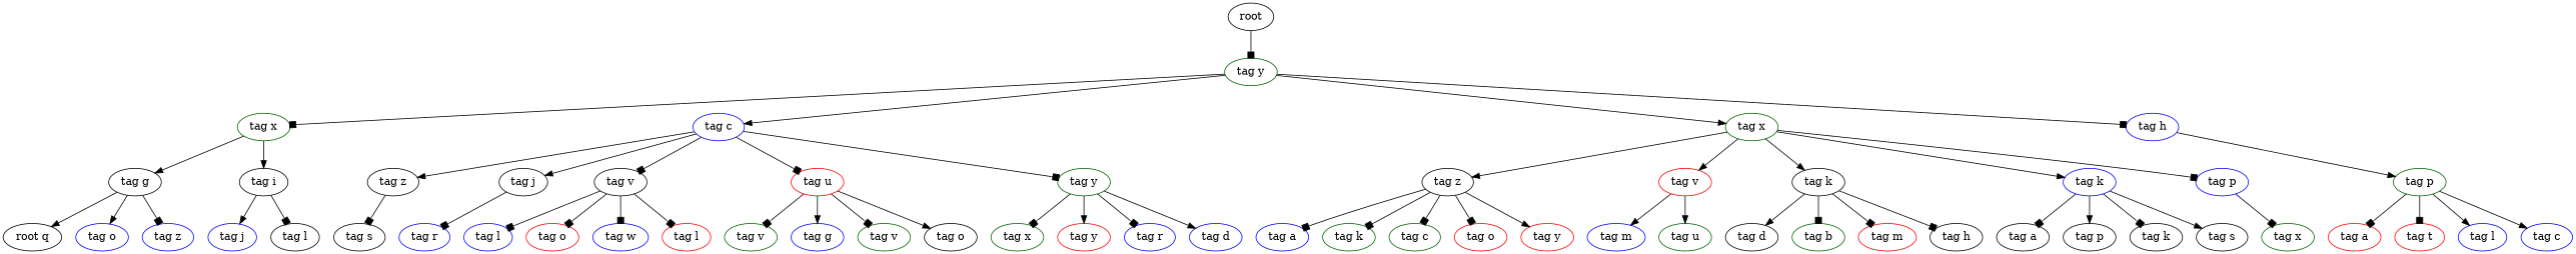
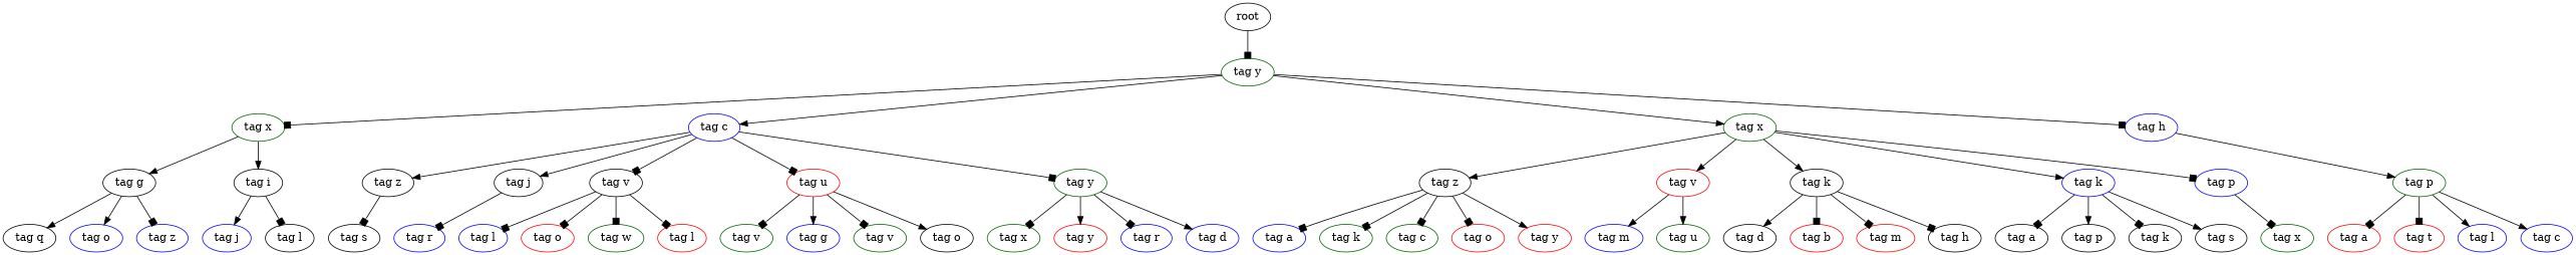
  digraph {
    node [color=black]
    edge [arrowhead=box]
    n1 [label=root]
    n2 [color=darkgreen label="tag y"]
    n3 [color=darkgreen label="tag x"]
    n4 [color=blue label="tag c"]
    n5 [color=darkgreen label="tag x"]
    n6 [color=blue label="tag h"]
    n7 [label="tag g"]
    n8 [label="tag i"]
    n9 [label="tag z"]
    n10 [label="tag j"]
    n11 [label="tag v"]
    n12 [color=red label="tag u"]
    n13 [color=darkgreen label="tag y"]
    n14 [label="tag z"]
    n15 [color=red label="tag v"]
    n16 [label="tag k"]
    n17 [color=blue label="tag k"]
    n18 [color=blue label="tag p"]
    n19 [color=darkgreen label="tag p"]
-   n20 [label="root q"]
+   n20 [label="tag q"]
    n21 [color=blue label="tag o"]
    n22 [color=blue label="tag z"]
    n23 [color=blue label="tag j"]
    n24 [label="tag l"]
    n25 [label="tag s"]
    n26 [color=blue label="tag r"]
    n27 [color=blue label="tag l"]
    n28 [color=red label="tag o"]
-   n29 [color=blue label="tag w"]
+   n29 [color=darkgreen label="tag w"]
    n30 [color=red label="tag l"]
    n31 [color=darkgreen label="tag v"]
    n32 [color=blue label="tag g"]
    n33 [color=darkgreen label="tag v"]
    n34 [label="tag o"]
    n35 [color=darkgreen label="tag x"]
    n36 [color=red label="tag y"]
    n37 [color=blue label="tag r"]
    n38 [color=blue label="tag d"]
    n39 [color=blue label="tag a"]
    n40 [color=darkgreen label="tag k"]
    n41 [color=darkgreen label="tag c"]
    n42 [color=red label="tag o"]
    n43 [color=red label="tag y"]
    n44 [color=blue label="tag m"]
    n45 [color=darkgreen label="tag u"]
    n46 [label="tag d"]
-   n47 [color=darkgreen label="tag b"]
+   n47 [color=red label="tag b"]
    n48 [color=red label="tag m"]
    n49 [label="tag h"]
    n50 [label="tag a"]
    n51 [label="tag p"]
    n52 [label="tag k"]
    n53 [label="tag s"]
    n54 [color=darkgreen label="tag x"]
    n55 [color=red label="tag a"]
    n56 [color=red label="tag t"]
    n57 [color=blue label="tag l"]
    n58 [color=blue label="tag c"]
    n1 -> n2
    n2 -> n3
    n2 -> n4 [arrowhead=normal]
    n2 -> n5 [arrowhead=normal]
    n2 -> n6
    n3 -> n7 [arrowhead=normal]
    n3 -> n8 [arrowhead=normal]
    n4 -> n9 [arrowhead=normal]
    n4 -> n10 [arrowhead=normal]
    n4 -> n11
    n4 -> n12
    n4 -> n13
    n5 -> n14 [arrowhead=normal]
    n5 -> n15 [arrowhead=normal]
    n5 -> n16 [arrowhead=normal]
    n5 -> n17 [arrowhead=normal]
    n5 -> n18
    n6 -> n19 [arrowhead=normal]
    n7 -> n20 [arrowhead=normal]
    n7 -> n21 [arrowhead=normal]
    n7 -> n22
    n8 -> n23 [arrowhead=normal]
    n8 -> n24
    n9 -> n25
    n10 -> n26
    n11 -> n27
    n11 -> n28
    n11 -> n29
    n11 -> n30
    n12 -> n31
    n12 -> n32 [arrowhead=normal]
    n12 -> n33
    n12 -> n34 [arrowhead=normal]
    n13 -> n35
    n13 -> n36 [arrowhead=normal]
    n13 -> n37
    n13 -> n38 [arrowhead=normal]
    n14 -> n39
    n14 -> n40
    n14 -> n41
    n14 -> n42
    n14 -> n43 [arrowhead=normal]
    n15 -> n44 [arrowhead=normal]
    n15 -> n45 [arrowhead=normal]
    n16 -> n46 [arrowhead=normal]
    n16 -> n47
    n16 -> n48
    n16 -> n49
    n17 -> n50
    n17 -> n51 [arrowhead=normal]
    n17 -> n52
    n17 -> n53 [arrowhead=normal]
    n18 -> n54
    n19 -> n55
    n19 -> n56
    n19 -> n57 [arrowhead=normal]
    n19 -> n58 [arrowhead=normal]
  }
